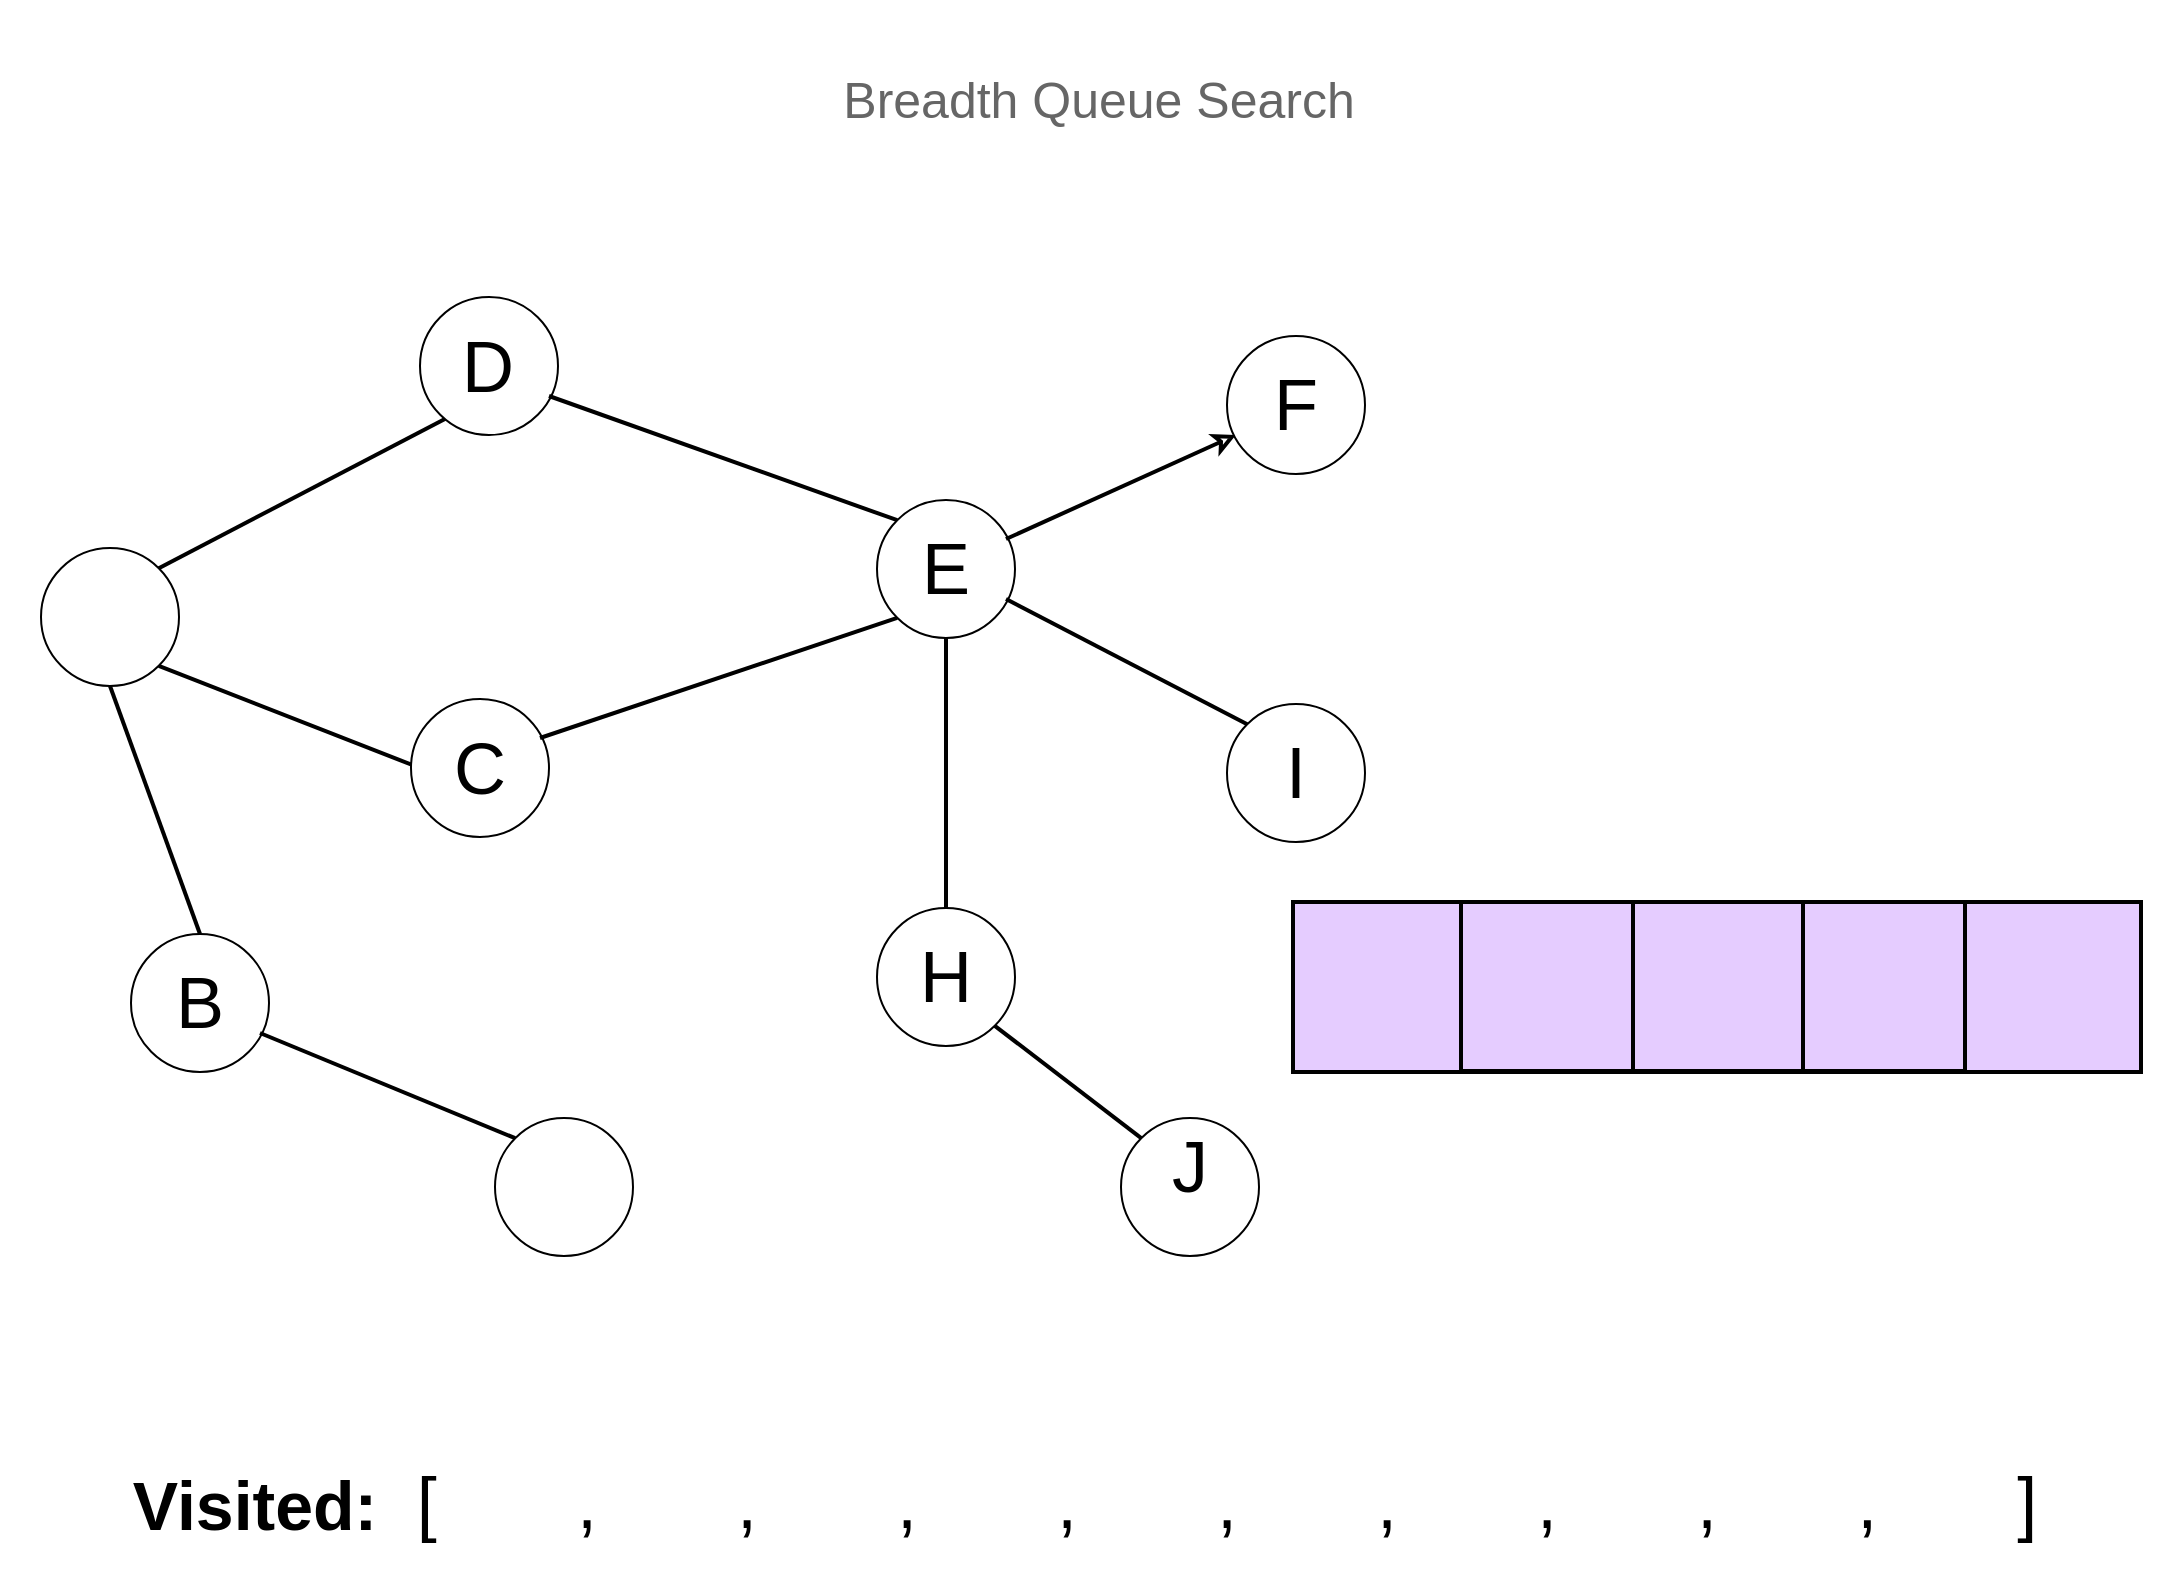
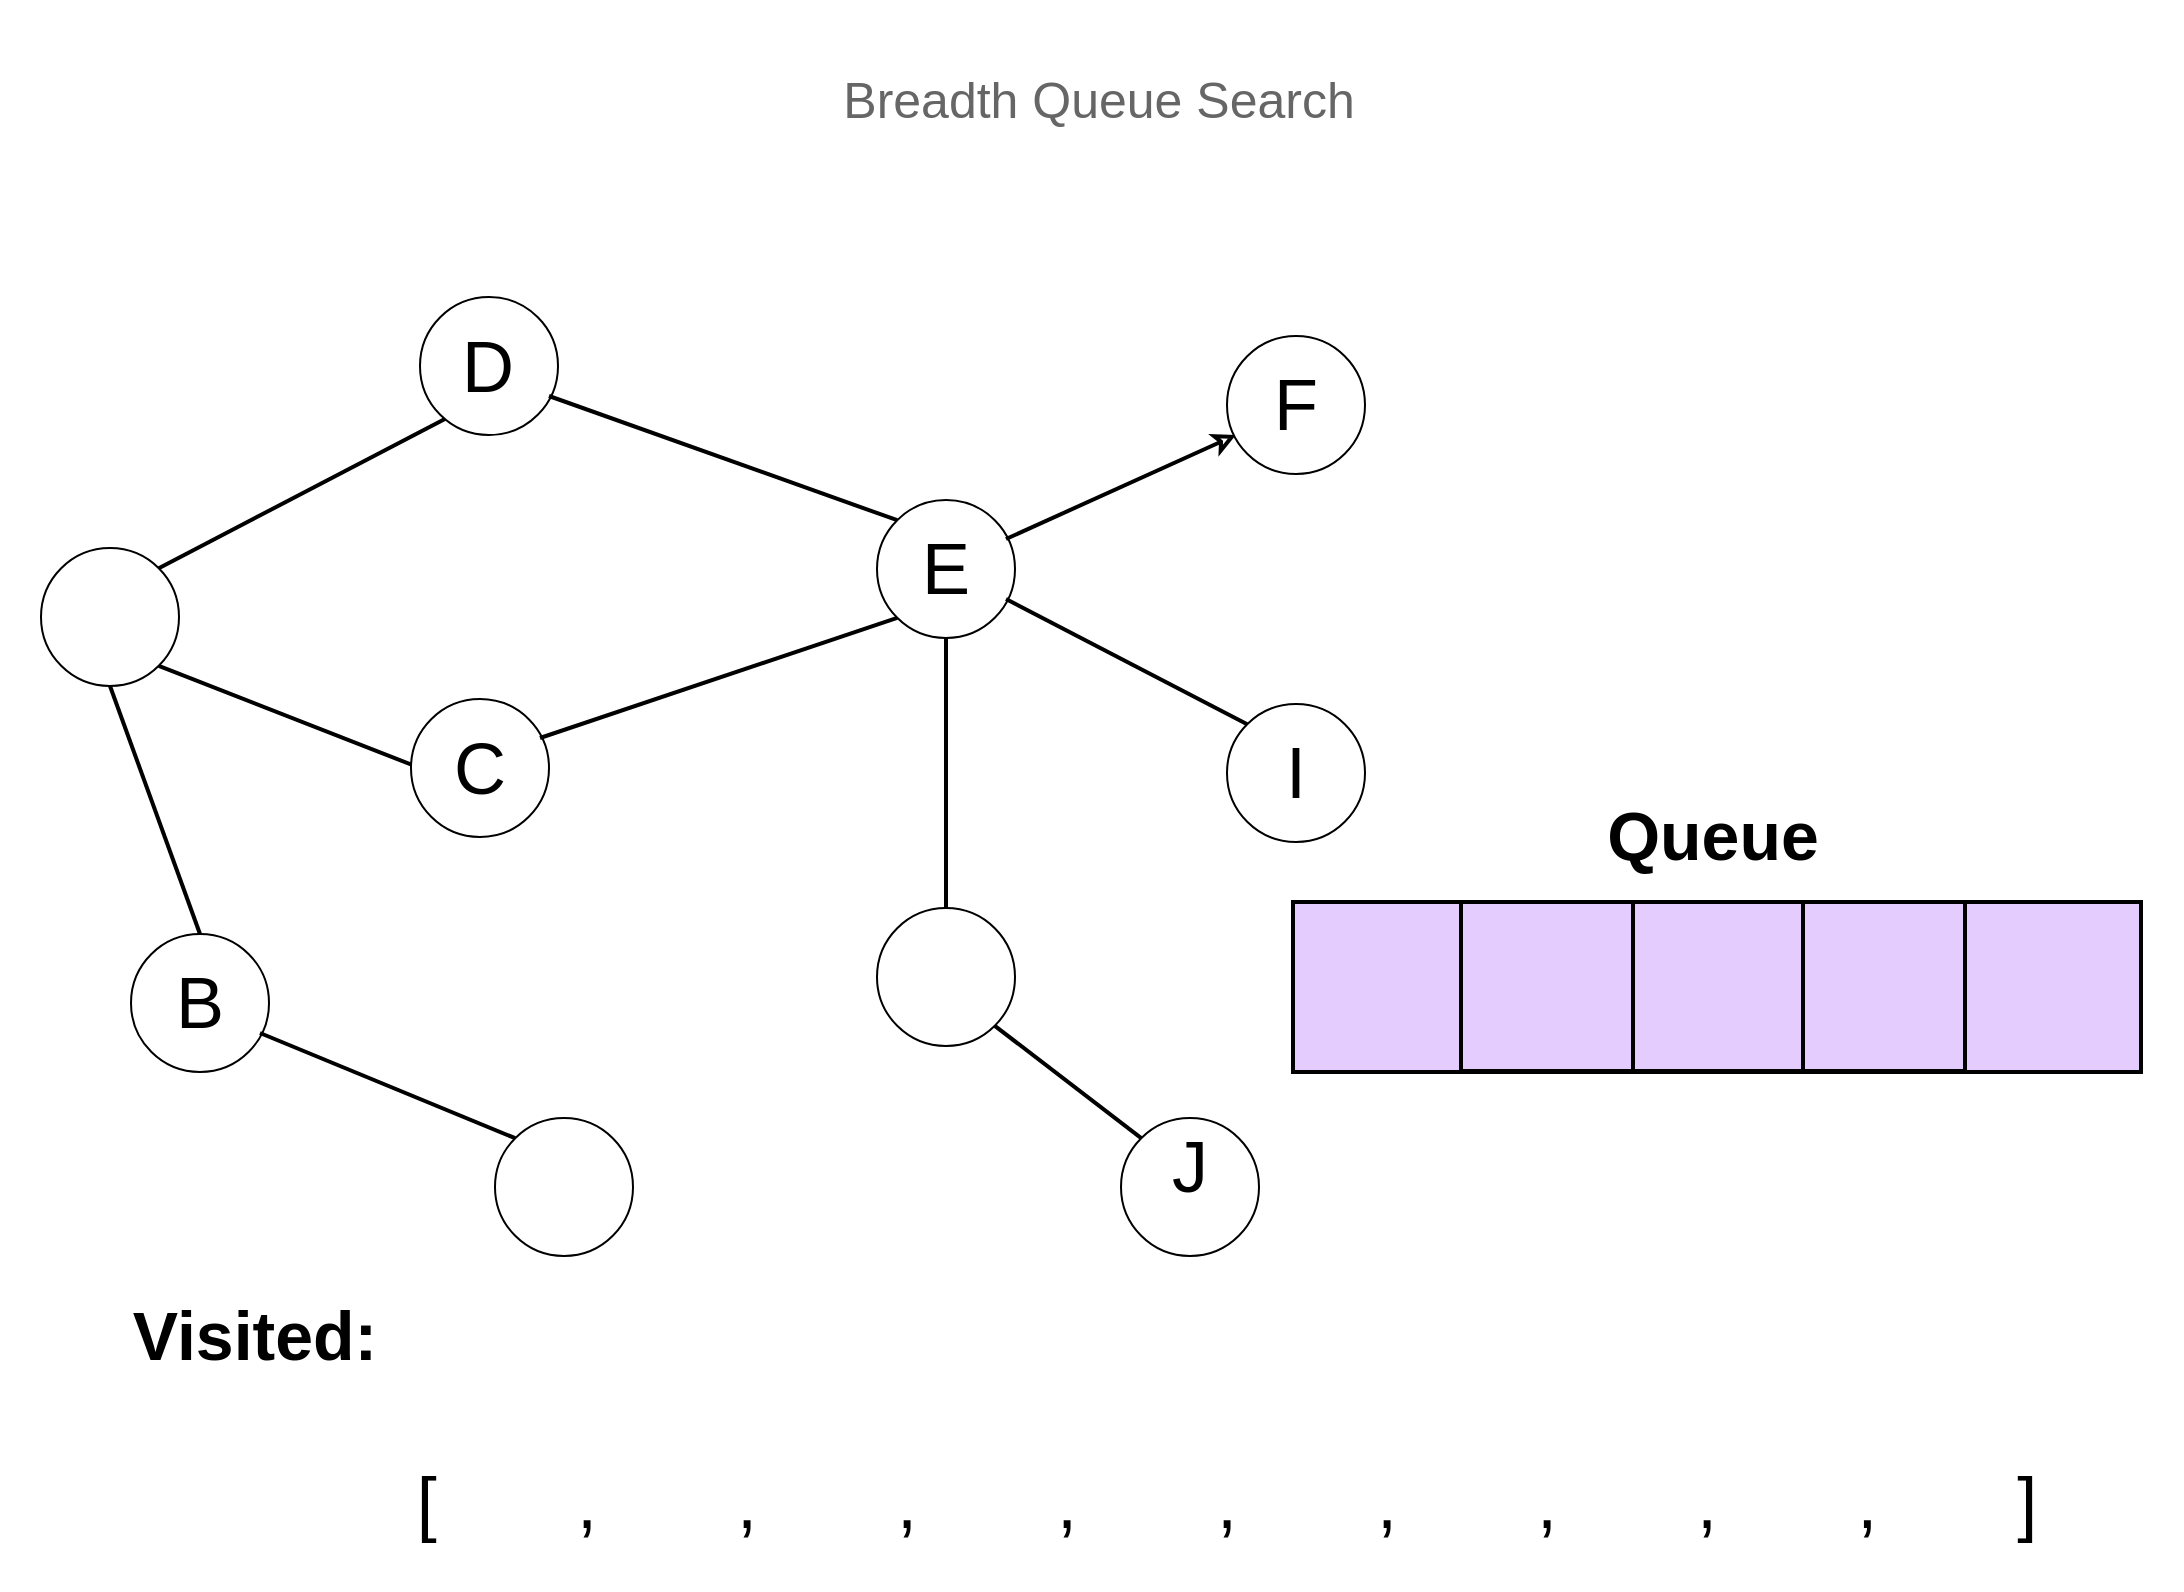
  <mxCell id="0" />
  <mxCell id="1" parent="0" />
  <mxCell id="2" style="rounded=0;orthogonalLoop=1;jettySize=auto;html=1;exitX=1;exitY=1;exitDx=0;exitDy=0;entryX=0;entryY=0.5;entryDx=0;entryDy=0;fontSize=36;endArrow=none;endFill=0;strokeWidth=2;" parent="1" source="5" target="11" edge="1"><mxGeometry relative="1" as="geometry" /></mxCell>
  <mxCell id="3" style="edgeStyle=none;rounded=0;orthogonalLoop=1;jettySize=auto;html=1;exitX=1;exitY=0;exitDx=0;exitDy=0;entryX=0.5;entryY=1;entryDx=0;entryDy=0;fontSize=36;endArrow=none;endFill=0;strokeWidth=2;" parent="1" source="5" target="8" edge="1"><mxGeometry relative="1" as="geometry" /></mxCell>
  <mxCell id="4" style="edgeStyle=none;rounded=0;orthogonalLoop=1;jettySize=auto;html=1;exitX=0.5;exitY=1;exitDx=0;exitDy=0;entryX=0.5;entryY=0;entryDx=0;entryDy=0;fontSize=36;endArrow=none;endFill=0;strokeWidth=2;" parent="1" source="5" target="12" edge="1"><mxGeometry relative="1" as="geometry" /></mxCell>
  <mxCell id="5" value="" style="ellipse;whiteSpace=wrap;html=1;aspect=fixed;" parent="1" vertex="1"><mxGeometry x="20" y="273.5" width="69" height="69" as="geometry" /></mxCell>
  <mxCell id="6" value="" style="ellipse;whiteSpace=wrap;html=1;aspect=fixed;" parent="1" vertex="1"><mxGeometry x="209.5" y="148" width="69" height="69" as="geometry" /></mxCell>
  <mxCell id="7" style="edgeStyle=none;rounded=0;orthogonalLoop=1;jettySize=auto;html=1;exitX=1;exitY=1;exitDx=0;exitDy=0;entryX=0;entryY=0;entryDx=0;entryDy=0;fontSize=36;endArrow=none;endFill=0;strokeWidth=2;" parent="1" source="8" target="15" edge="1"><mxGeometry relative="1" as="geometry" /></mxCell>
  <mxCell id="8" value="&lt;font style=&quot;font-size: 36px&quot;&gt;D&lt;/font&gt;" style="text;html=1;strokeColor=none;fillColor=none;align=center;verticalAlign=middle;whiteSpace=wrap;rounded=0;" parent="1" vertex="1"><mxGeometry x="214" y="167.5" width="60" height="30" as="geometry" /></mxCell>
  <mxCell id="9" value="" style="ellipse;whiteSpace=wrap;html=1;aspect=fixed;" parent="1" vertex="1"><mxGeometry x="205" y="349" width="69" height="69" as="geometry" /></mxCell>
  <mxCell id="10" style="edgeStyle=none;rounded=0;orthogonalLoop=1;jettySize=auto;html=1;exitX=1;exitY=0;exitDx=0;exitDy=0;entryX=0;entryY=1;entryDx=0;entryDy=0;fontSize=36;endArrow=none;endFill=0;strokeWidth=2;" parent="1" source="11" target="15" edge="1"><mxGeometry relative="1" as="geometry" /></mxCell>
  <mxCell id="11" value="&lt;font style=&quot;font-size: 36px&quot;&gt;C&lt;/font&gt;" style="text;html=1;strokeColor=none;fillColor=none;align=center;verticalAlign=middle;whiteSpace=wrap;rounded=0;" parent="1" vertex="1"><mxGeometry x="209.5" y="368.5" width="60" height="30" as="geometry" /></mxCell>
  <mxCell id="12" value="" style="ellipse;whiteSpace=wrap;html=1;aspect=fixed;" parent="1" vertex="1"><mxGeometry x="65" y="466.5" width="69" height="69" as="geometry" /></mxCell>
  <mxCell id="13" style="edgeStyle=none;rounded=0;orthogonalLoop=1;jettySize=auto;html=1;exitX=1;exitY=1;exitDx=0;exitDy=0;entryX=0;entryY=0;entryDx=0;entryDy=0;fontSize=36;endArrow=none;endFill=0;strokeWidth=2;" parent="1" source="14" target="27" edge="1"><mxGeometry relative="1" as="geometry" /></mxCell>
  <mxCell id="14" value="&lt;font style=&quot;font-size: 36px&quot;&gt;B&lt;/font&gt;" style="text;html=1;strokeColor=none;fillColor=none;align=center;verticalAlign=middle;whiteSpace=wrap;rounded=0;" parent="1" vertex="1"><mxGeometry x="69.5" y="486" width="60" height="30" as="geometry" /></mxCell>
  <mxCell id="15" value="" style="ellipse;whiteSpace=wrap;html=1;aspect=fixed;" parent="1" vertex="1"><mxGeometry x="438" y="249.5" width="69" height="69" as="geometry" /></mxCell>
  <mxCell id="16" style="edgeStyle=none;rounded=0;orthogonalLoop=1;jettySize=auto;html=1;exitX=1;exitY=1;exitDx=0;exitDy=0;entryX=0;entryY=0;entryDx=0;entryDy=0;fontSize=36;endArrow=none;endFill=0;strokeWidth=2;" parent="1" source="18" target="21" edge="1"><mxGeometry relative="1" as="geometry" /></mxCell>
  <mxCell id="17" style="edgeStyle=none;rounded=0;orthogonalLoop=1;jettySize=auto;html=1;exitX=1;exitY=0;exitDx=0;exitDy=0;entryX=0;entryY=1;entryDx=0;entryDy=0;fontSize=36;endArrow=classic;endFill=0;strokeWidth=2;" parent="1" source="18" target="20" edge="1"><mxGeometry relative="1" as="geometry" /></mxCell>
  <mxCell id="18" value="&lt;font style=&quot;font-size: 36px&quot;&gt;E&lt;/font&gt;" style="text;html=1;strokeColor=none;fillColor=none;align=center;verticalAlign=middle;whiteSpace=wrap;rounded=0;" parent="1" vertex="1"><mxGeometry x="442.5" y="269" width="60" height="30" as="geometry" /></mxCell>
  <mxCell id="19" value="" style="ellipse;whiteSpace=wrap;html=1;aspect=fixed;" parent="1" vertex="1"><mxGeometry x="613" y="167.5" width="69" height="69" as="geometry" /></mxCell>
  <mxCell id="20" value="&lt;font style=&quot;font-size: 36px&quot;&gt;F&lt;/font&gt;" style="text;html=1;strokeColor=none;fillColor=none;align=center;verticalAlign=middle;whiteSpace=wrap;rounded=0;" parent="1" vertex="1"><mxGeometry x="617.5" y="187" width="60" height="30" as="geometry" /></mxCell>
  <mxCell id="21" value="" style="ellipse;whiteSpace=wrap;html=1;aspect=fixed;" parent="1" vertex="1"><mxGeometry x="613" y="351.5" width="69" height="69" as="geometry" /></mxCell>
  <mxCell id="22" value="&lt;font style=&quot;font-size: 36px&quot;&gt;I&lt;/font&gt;" style="text;html=1;strokeColor=none;fillColor=none;align=center;verticalAlign=middle;whiteSpace=wrap;rounded=0;" parent="1" vertex="1"><mxGeometry x="617.5" y="371" width="60" height="30" as="geometry" /></mxCell>
  <mxCell id="23" style="edgeStyle=none;rounded=0;orthogonalLoop=1;jettySize=auto;html=1;exitX=0.5;exitY=0;exitDx=0;exitDy=0;entryX=0.5;entryY=1;entryDx=0;entryDy=0;fontSize=36;endArrow=none;endFill=0;strokeWidth=2;" parent="1" source="25" target="15" edge="1"><mxGeometry relative="1" as="geometry" /></mxCell>
  <mxCell id="24" style="edgeStyle=none;rounded=0;orthogonalLoop=1;jettySize=auto;html=1;exitX=1;exitY=1;exitDx=0;exitDy=0;entryX=0;entryY=0;entryDx=0;entryDy=0;fontSize=36;endArrow=none;endFill=0;strokeWidth=2;" parent="1" source="25" target="28" edge="1"><mxGeometry relative="1" as="geometry" /></mxCell>
  <mxCell id="25" value="" style="ellipse;whiteSpace=wrap;html=1;aspect=fixed;" parent="1" vertex="1"><mxGeometry x="438" y="453.5" width="69" height="69" as="geometry" /></mxCell>
- <mxCell id="26" value="&lt;font style=&quot;font-size: 36px&quot;&gt;H&lt;/font&gt;" style="text;html=1;strokeColor=none;fillColor=none;align=center;verticalAlign=middle;whiteSpace=wrap;rounded=0;" parent="1" vertex="1"><mxGeometry x="442.5" y="473" width="60" height="30" as="geometry" /></mxCell>
  <mxCell id="27" value="" style="ellipse;whiteSpace=wrap;html=1;aspect=fixed;" parent="1" vertex="1"><mxGeometry x="247" y="558.5" width="69" height="69" as="geometry" /></mxCell>
  <mxCell id="28" value="" style="ellipse;whiteSpace=wrap;html=1;aspect=fixed;" parent="1" vertex="1"><mxGeometry x="560" y="558.5" width="69" height="69" as="geometry" /></mxCell>
  <mxCell id="29" value="&lt;font style=&quot;font-size: 36px&quot;&gt;J&lt;/font&gt;" style="text;html=1;strokeColor=none;fillColor=none;align=center;verticalAlign=middle;whiteSpace=wrap;rounded=0;" parent="1" vertex="1"><mxGeometry x="564.5" y="568" width="60" height="30" as="geometry" /></mxCell>
  <mxCell id="30" value="&lt;font style=&quot;font-size: 25px&quot; color=&quot;#666666&quot;&gt;Breadth Queue Search&lt;/font&gt;" style="text;html=1;align=center;verticalAlign=middle;resizable=0;points=[];autosize=1;fontSize=36;" parent="1" vertex="1"><mxGeometry x="429" y="20" width="239" height="51" as="geometry" /></mxCell>
- <mxCell id="32" value="&lt;font color=&quot;#000000&quot; size=&quot;1&quot;&gt;&lt;b style=&quot;font-size: 34px&quot;&gt;Visited:&lt;/b&gt;&lt;/font&gt;" style="text;html=1;align=center;verticalAlign=middle;resizable=0;points=[];autosize=1;strokeColor=none;fillColor=none;fontSize=25;fontColor=#666666;" parent="1" vertex="1"><mxGeometry x="61" y="731" width="132" height="43" as="geometry" /></mxCell>
+ <mxCell id="31" value="&lt;font size=&quot;1&quot; color=&quot;#000000&quot;&gt;&lt;b style=&quot;font-size: 34px&quot;&gt;Queue&lt;/b&gt;&lt;/font&gt;" style="text;html=1;align=center;verticalAlign=middle;resizable=0;points=[];autosize=1;strokeColor=none;fillColor=none;fontSize=25;fontColor=#FFB570;" parent="1" vertex="1"><mxGeometry x="798" y="396" width="116" height="43" as="geometry" /></mxCell>
+ <mxCell id="32" value="&lt;font color=&quot;#000000&quot; size=&quot;1&quot;&gt;&lt;b style=&quot;font-size: 34px&quot;&gt;Visited:&lt;/b&gt;&lt;/font&gt;" style="text;html=1;align=center;verticalAlign=middle;resizable=0;points=[];autosize=1;strokeColor=none;fillColor=none;fontSize=25;fontColor=#666666;" parent="1" vertex="1"><mxGeometry x="61" y="646" width="132" height="43" as="geometry" /></mxCell>
  <mxCell id="33" value="[&lt;span style=&quot;white-space: pre ; font-size: 36px&quot;&gt;&#09;&lt;/span&gt;,&lt;span style=&quot;white-space: pre ; font-size: 36px&quot;&gt;&#09;&lt;/span&gt;,&lt;span style=&quot;white-space: pre ; font-size: 36px&quot;&gt;&#09;&lt;/span&gt;,&lt;span style=&quot;white-space: pre ; font-size: 36px&quot;&gt;&#09;&lt;/span&gt;,&lt;span style=&quot;white-space: pre ; font-size: 36px&quot;&gt;&#09;&lt;/span&gt;,&lt;span style=&quot;white-space: pre ; font-size: 36px&quot;&gt;&#09;&lt;/span&gt;,&lt;span style=&quot;white-space: pre ; font-size: 36px&quot;&gt;&#09;&lt;/span&gt;,&lt;span style=&quot;white-space: pre ; font-size: 36px&quot;&gt;&#09;&lt;/span&gt;,&lt;span style=&quot;white-space: pre ; font-size: 36px&quot;&gt;&#09;&lt;/span&gt;,&lt;span style=&quot;white-space: pre&quot;&gt;&#09;&lt;/span&gt;]" style="text;html=1;align=center;verticalAlign=middle;resizable=0;points=[];autosize=1;strokeColor=none;fillColor=none;fontSize=36;fontColor=#000000;" parent="1" vertex="1"><mxGeometry x="203" y="727" width="820" height="47" as="geometry" /></mxCell>
  <mxCell id="34" value="" style="rounded=0;whiteSpace=wrap;html=1;strokeWidth=2;fillColor=#E5CCFF;" parent="1" vertex="1"><mxGeometry x="646" y="450.5" width="424" height="85" as="geometry" /></mxCell>
  <mxCell id="35" value="" style="rounded=0;whiteSpace=wrap;html=1;strokeWidth=2;fillColor=#E5CCFF;" parent="1" vertex="1"><mxGeometry x="730" y="450.5" width="252" height="84.5" as="geometry" /></mxCell>
  <mxCell id="36" value="" style="rounded=0;whiteSpace=wrap;html=1;strokeWidth=2;fillColor=#E5CCFF;" parent="1" vertex="1"><mxGeometry x="816" y="450.5" width="85" height="84.5" as="geometry" /></mxCell>
